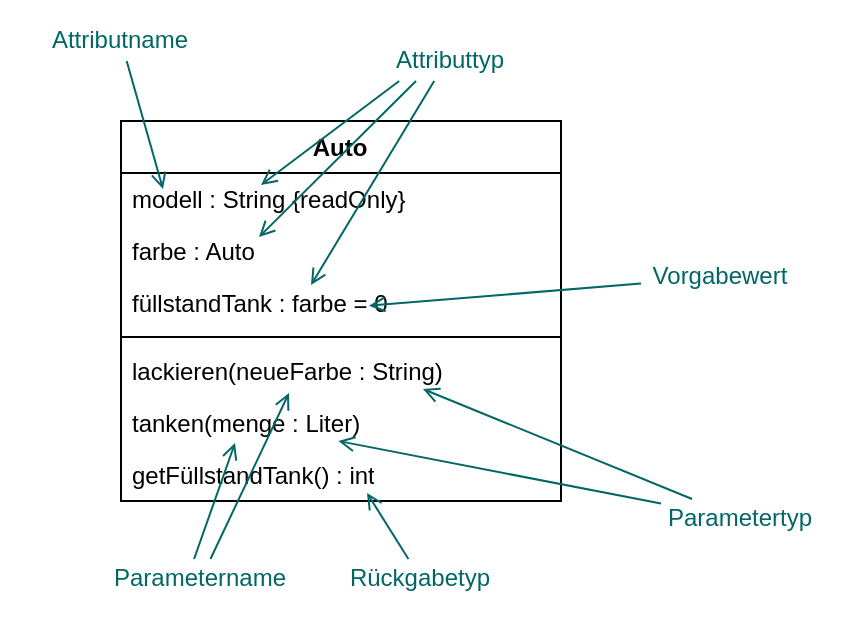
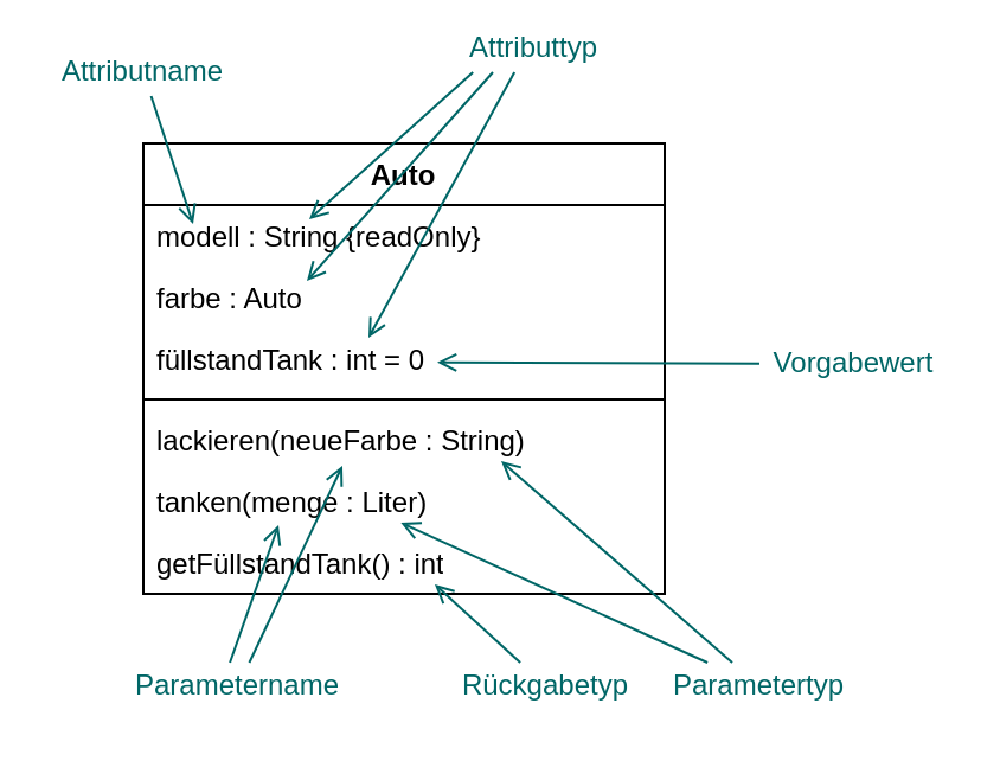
  <mxCell id="0" />
  <mxCell id="1" parent="0" />
  <mxCell id="2" value="Parametername" style="text;html=1;strokeColor=none;fillColor=none;align=center;verticalAlign=middle;whiteSpace=wrap;rounded=0;fontColor=#006666;" parent="1" vertex="1"><mxGeometry x="50" y="279" width="100" height="20" as="geometry" /></mxCell>
  <mxCell id="3" value="Auto" style="swimlane;fontStyle=1;align=center;verticalAlign=top;childLayout=stackLayout;horizontal=1;startSize=26;horizontalStack=0;resizeParent=1;resizeParentMax=0;resizeLast=0;collapsible=1;marginBottom=0;whiteSpace=wrap;html=1;" parent="1" vertex="1"><mxGeometry x="60" y="60" width="220" height="190" as="geometry" /></mxCell>
  <mxCell id="4" value="modell : String {readOnly}" style="text;strokeColor=none;fillColor=none;align=left;verticalAlign=top;spacingLeft=4;spacingRight=4;overflow=hidden;rotatable=0;points=[[0,0.5],[1,0.5]];portConstraint=eastwest;whiteSpace=wrap;html=1;" parent="3" vertex="1"><mxGeometry y="26" width="220" height="26" as="geometry" /></mxCell>
  <mxCell id="5" value="farbe : Auto" style="text;strokeColor=none;fillColor=none;align=left;verticalAlign=top;spacingLeft=4;spacingRight=4;overflow=hidden;rotatable=0;points=[[0,0.5],[1,0.5]];portConstraint=eastwest;whiteSpace=wrap;html=1;" parent="3" vertex="1"><mxGeometry y="52" width="220" height="26" as="geometry" /></mxCell>
- <mxCell id="6" value="füllstandTank : farbe = 0" style="text;strokeColor=none;fillColor=none;align=left;verticalAlign=top;spacingLeft=4;spacingRight=4;overflow=hidden;rotatable=0;points=[[0,0.5],[1,0.5]];portConstraint=eastwest;whiteSpace=wrap;html=1;" parent="3" vertex="1"><mxGeometry y="78" width="220" height="26" as="geometry" /></mxCell>
+ <mxCell id="6" value="füllstandTank : int = 0" style="text;strokeColor=none;fillColor=none;align=left;verticalAlign=top;spacingLeft=4;spacingRight=4;overflow=hidden;rotatable=0;points=[[0,0.5],[1,0.5]];portConstraint=eastwest;whiteSpace=wrap;html=1;" parent="3" vertex="1"><mxGeometry y="78" width="220" height="26" as="geometry" /></mxCell>
  <mxCell id="7" value="" style="line;strokeWidth=1;fillColor=none;align=left;verticalAlign=middle;spacingTop=-1;spacingLeft=3;spacingRight=3;rotatable=0;labelPosition=right;points=[];portConstraint=eastwest;strokeColor=inherit;" parent="3" vertex="1"><mxGeometry y="104" width="220" height="8" as="geometry" /></mxCell>
  <mxCell id="8" value="lackieren(neueFarbe : String)" style="text;strokeColor=none;fillColor=none;align=left;verticalAlign=top;spacingLeft=4;spacingRight=4;overflow=hidden;rotatable=0;points=[[0,0.5],[1,0.5]];portConstraint=eastwest;whiteSpace=wrap;html=1;" parent="3" vertex="1"><mxGeometry y="112" width="220" height="26" as="geometry" /></mxCell>
  <mxCell id="9" value="tanken(menge : Liter)" style="text;strokeColor=none;fillColor=none;align=left;verticalAlign=top;spacingLeft=4;spacingRight=4;overflow=hidden;rotatable=0;points=[[0,0.5],[1,0.5]];portConstraint=eastwest;whiteSpace=wrap;html=1;" parent="3" vertex="1"><mxGeometry y="138" width="220" height="26" as="geometry" /></mxCell>
  <mxCell id="10" value="getFüllstandTank() : int" style="text;strokeColor=none;fillColor=none;align=left;verticalAlign=top;spacingLeft=4;spacingRight=4;overflow=hidden;rotatable=0;points=[[0,0.5],[1,0.5]];portConstraint=eastwest;whiteSpace=wrap;html=1;" parent="3" vertex="1"><mxGeometry y="164" width="220" height="26" as="geometry" /></mxCell>
- <mxCell id="11" value="Attributname" style="text;html=1;strokeColor=none;fillColor=none;align=center;verticalAlign=middle;whiteSpace=wrap;rounded=0;fontColor=#006666;" parent="1" vertex="1"><mxGeometry x="20" y="10" width="80" height="20" as="geometry" /></mxCell>
+ <mxCell id="11" value="Attributname" style="text;html=1;strokeColor=none;fillColor=none;align=center;verticalAlign=middle;whiteSpace=wrap;rounded=0;fontColor=#006666;" parent="1" vertex="1"><mxGeometry x="20" y="20" width="80" height="20" as="geometry" /></mxCell>
  <mxCell id="12" value="" style="endArrow=open;html=1;rounded=0;endFill=0;strokeColor=#006666;exitX=0.13;exitY=1;exitDx=0;exitDy=0;exitPerimeter=0;" parent="1" source="13" edge="1"><mxGeometry width="50" height="50" relative="1" as="geometry"><mxPoint x="134.444" y="12" as="sourcePoint" /><mxPoint x="130" y="92" as="targetPoint" /></mxGeometry></mxCell>
- <mxCell id="13" value="Attributtyp" style="text;html=1;strokeColor=none;fillColor=none;align=center;verticalAlign=middle;whiteSpace=wrap;rounded=0;fontColor=#006666;points=[[0,0,0,0,0],[0,0.25,0,0,0],[0,0.5,0,0,0],[0,0.75,0,0,0],[0,1,0,0,0],[0.13,1,0,0,0],[0.25,0,0,0,0],[0.25,1,0,0,0],[0.38,1,0,0,0],[0.5,0,0,0,0],[0.5,1,0,0,0],[0.63,1,0,0,0],[0.75,0,0,0,0],[0.75,1,0,0,0],[0.88,1,0,0,0],[1,0,0,0,0],[1,0.25,0,0,0],[1,0.5,0,0,0],[1,0.75,0,0,0],[1,1,0,0,0]];" parent="1" vertex="1"><mxGeometry x="190" y="20" width="70" height="20" as="geometry" /></mxCell>
+ <mxCell id="13" value="Attributtyp" style="text;html=1;strokeColor=none;fillColor=none;align=center;verticalAlign=middle;whiteSpace=wrap;rounded=0;fontColor=#006666;points=[[0,0,0,0,0],[0,0.25,0,0,0],[0,0.5,0,0,0],[0,0.75,0,0,0],[0,1,0,0,0],[0.13,1,0,0,0],[0.25,0,0,0,0],[0.25,1,0,0,0],[0.38,1,0,0,0],[0.5,0,0,0,0],[0.5,1,0,0,0],[0.63,1,0,0,0],[0.75,0,0,0,0],[0.75,1,0,0,0],[0.88,1,0,0,0],[1,0,0,0,0],[1,0.25,0,0,0],[1,0.5,0,0,0],[1,0.75,0,0,0],[1,1,0,0,0]];" parent="1" vertex="1"><mxGeometry x="190" y="10" width="70" height="20" as="geometry" /></mxCell>
  <mxCell id="14" value="" style="endArrow=open;html=1;rounded=0;endFill=0;strokeColor=#006666;" parent="1" source="15" edge="1"><mxGeometry width="50" height="50" relative="1" as="geometry"><mxPoint x="330" y="180" as="sourcePoint" /><mxPoint x="184" y="152.36" as="targetPoint" /></mxGeometry></mxCell>
- <mxCell id="15" value="Vorgabewert" style="text;html=1;strokeColor=none;fillColor=none;align=center;verticalAlign=middle;whiteSpace=wrap;rounded=0;fontColor=#006666;" parent="1" vertex="1"><mxGeometry x="320" y="128" width="80" height="20" as="geometry" /></mxCell>
+ <mxCell id="15" value="Vorgabewert" style="text;html=1;strokeColor=none;fillColor=none;align=center;verticalAlign=middle;whiteSpace=wrap;rounded=0;fontColor=#006666;" parent="1" vertex="1"><mxGeometry x="320" y="143" width="80" height="20" as="geometry" /></mxCell>
  <mxCell id="16" value="" style="endArrow=open;html=1;rounded=0;endFill=0;strokeColor=#006666;" parent="1" source="17" edge="1"><mxGeometry width="50" height="50" relative="1" as="geometry"><mxPoint x="300" y="310" as="sourcePoint" /><mxPoint x="211" y="194" as="targetPoint" /></mxGeometry></mxCell>
- <mxCell id="17" value="Parametertyp" style="text;html=1;strokeColor=none;fillColor=none;align=center;verticalAlign=middle;whiteSpace=wrap;rounded=0;fontColor=#006666;" parent="1" vertex="1"><mxGeometry x="330" y="249" width="80" height="20" as="geometry" /></mxCell>
+ <mxCell id="17" value="Parametertyp" style="text;html=1;strokeColor=none;fillColor=none;align=center;verticalAlign=middle;whiteSpace=wrap;rounded=0;fontColor=#006666;" parent="1" vertex="1"><mxGeometry x="280" y="279" width="80" height="20" as="geometry" /></mxCell>
  <mxCell id="18" value="" style="endArrow=open;html=1;rounded=0;endFill=0;strokeColor=#006666;" parent="1" source="19" edge="1"><mxGeometry width="50" height="50" relative="1" as="geometry"><mxPoint x="199" y="286" as="sourcePoint" /><mxPoint x="183" y="246" as="targetPoint" /></mxGeometry></mxCell>
- <mxCell id="19" value="Rückgabetyp" style="text;html=1;strokeColor=none;fillColor=none;align=center;verticalAlign=middle;whiteSpace=wrap;rounded=0;fontColor=#006666;" parent="1" vertex="1"><mxGeometry x="170" y="279" width="80" height="20" as="geometry" /></mxCell>
+ <mxCell id="19" value="Rückgabetyp" style="text;html=1;strokeColor=none;fillColor=none;align=center;verticalAlign=middle;whiteSpace=wrap;rounded=0;fontColor=#006666;" parent="1" vertex="1"><mxGeometry x="190" y="279" width="80" height="20" as="geometry" /></mxCell>
  <mxCell id="20" value="" style="endArrow=open;html=1;rounded=0;endFill=0;strokeColor=#006666;" parent="1" edge="1"><mxGeometry width="50" height="50" relative="1" as="geometry"><mxPoint x="96.529" y="279" as="sourcePoint" /><mxPoint x="117" y="221" as="targetPoint" /></mxGeometry></mxCell>
  <mxCell id="21" value="" style="endArrow=open;html=1;rounded=0;endFill=0;strokeColor=#006666;" parent="1" source="17" edge="1"><mxGeometry width="50" height="50" relative="1" as="geometry"><mxPoint x="290" y="320" as="sourcePoint" /><mxPoint x="168.684" y="220" as="targetPoint" /></mxGeometry></mxCell>
  <mxCell id="22" value="" style="endArrow=open;html=1;rounded=0;endFill=0;strokeColor=#006666;exitX=0.25;exitY=1;exitDx=0;exitDy=0;exitPerimeter=0;" parent="1" source="13" edge="1"><mxGeometry width="50" height="50" relative="1" as="geometry"><mxPoint x="213.5" y="10" as="sourcePoint" /><mxPoint x="129" y="118" as="targetPoint" /></mxGeometry></mxCell>
  <mxCell id="23" value="" style="endArrow=open;html=1;rounded=0;endFill=0;strokeColor=#006666;exitX=0.38;exitY=1;exitDx=0;exitDy=0;exitPerimeter=0;" parent="1" source="13" edge="1"><mxGeometry width="50" height="50" relative="1" as="geometry"><mxPoint x="160" y="10" as="sourcePoint" /><mxPoint x="155" y="142" as="targetPoint" /></mxGeometry></mxCell>
  <mxCell id="24" value="" style="endArrow=open;html=1;rounded=0;endFill=0;strokeColor=#006666;" parent="1" source="11" edge="1"><mxGeometry width="50" height="50" relative="1" as="geometry"><mxPoint x="63.222" y="14" as="sourcePoint" /><mxPoint x="81" y="94" as="targetPoint" /></mxGeometry></mxCell>
  <mxCell id="25" value="" style="endArrow=open;html=1;rounded=0;endFill=0;strokeColor=#006666;" edge="1" parent="1" source="2"><mxGeometry width="50" height="50" relative="1" as="geometry"><mxPoint x="124" y="254" as="sourcePoint" /><mxPoint x="144" y="196" as="targetPoint" /></mxGeometry></mxCell>
